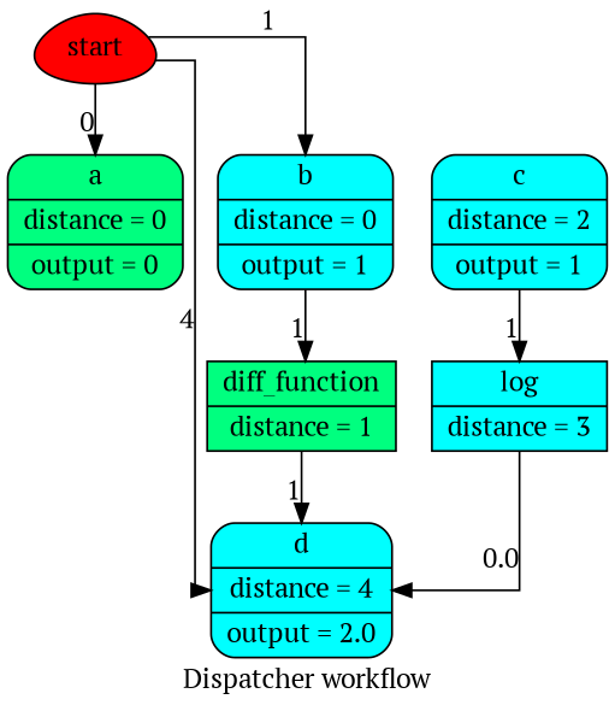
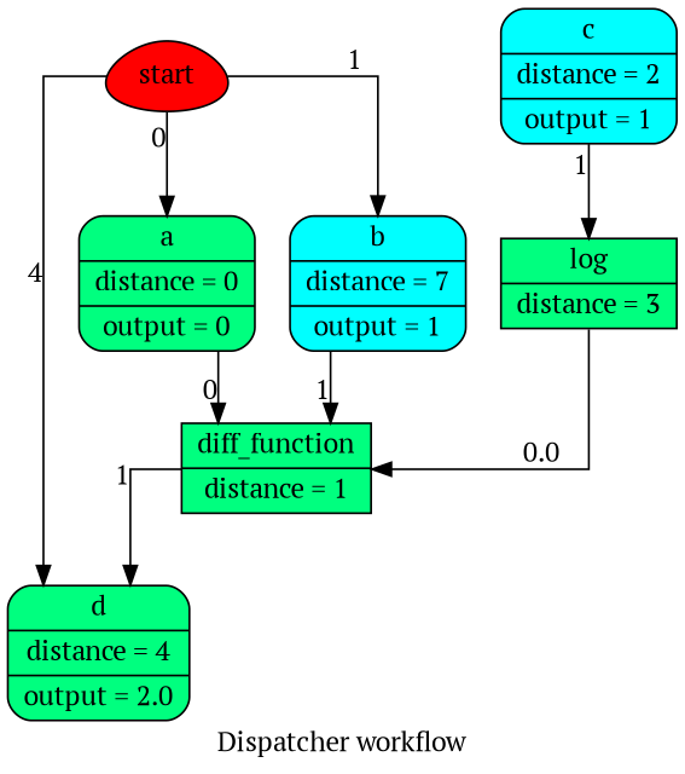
  digraph {
    fontname="PT Serif"
    label="Dispatcher workflow"
    splines=ortho
    node [fillcolor=cyan fontname="PT Serif" shape=Mrecord style=filled]
    edge [fontname="PT Serif" xlabel=1]
    n1 [fillcolor=red label=start shape=egg]
-   n2 [label="{ d | distance = 4 | output = 2.0 }"]
+   n2 [fillcolor=springgreen label="{ d | distance = 4 | output = 2.0 }"]
    n3 [fillcolor=springgreen label="{ a | distance = 0 | output = 0 }"]
-   n4 [label="{ b | distance = 0 | output = 1 }"]
+   n4 [label="{ b | distance = 7 | output = 1 }"]
    n5 [fillcolor=springgreen label="{ diff_function | distance = 1 }" shape=record]
-   n6 [label="{ log | distance = 3 }" shape=record]
+   n6 [fillcolor=springgreen label="{ log | distance = 3 }" shape=record]
    n7 [label="{ c | distance = 2 | output = 1 }"]
    n1 -> n2 [xlabel=4]
    n1 -> n3 [xlabel=0]
    n1 -> n4
+   n3 -> n5 [xlabel=0]
    n4 -> n5
    n5 -> n2
-   n6 -> n2 [xlabel=0.0]
+   n6 -> n5 [xlabel=0.0]
    n7 -> n6
  }
